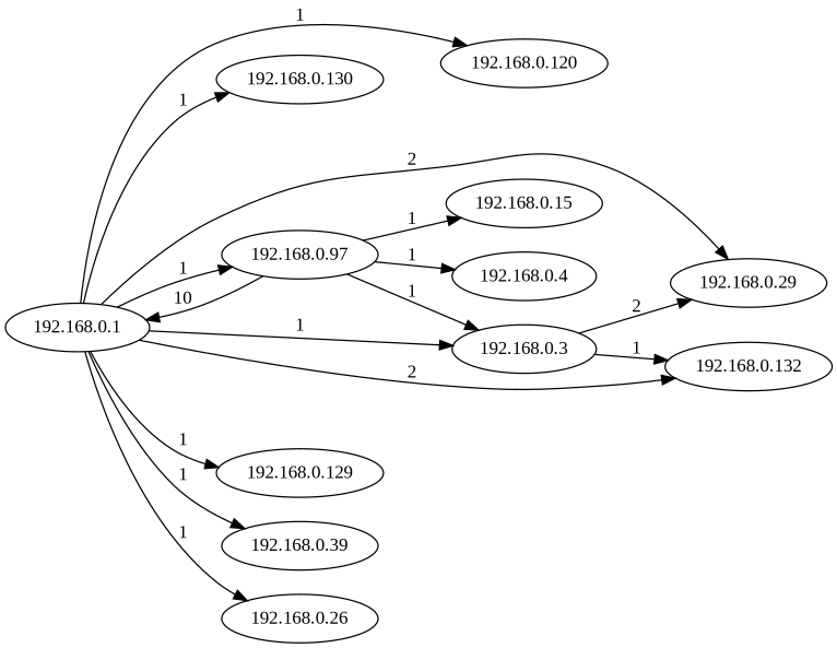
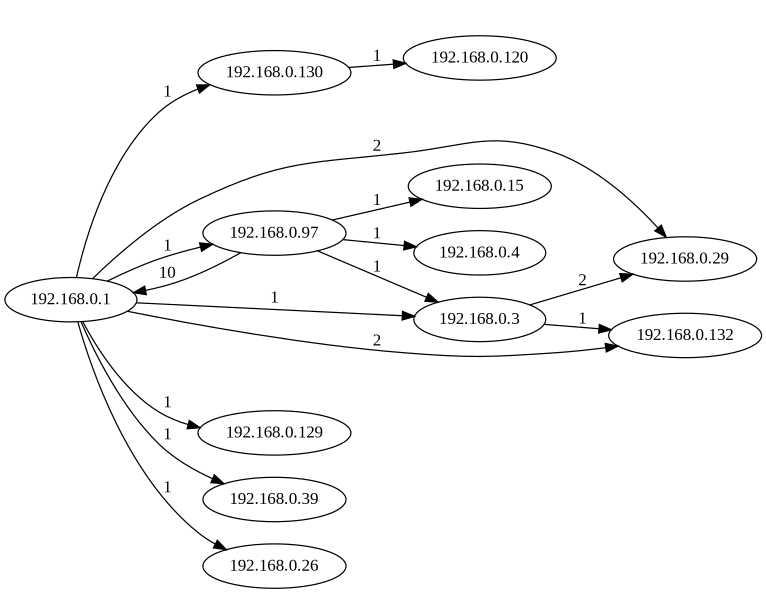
  digraph {
    fontname="Liberation Serif"
    rankdir=LR
    node [fontname="Liberation Serif"]
    edge [fontname="Liberation Serif"]
    "192.168.0.1"
    "192.168.0.120"
    "192.168.0.29"
    "192.168.0.129"
    "192.168.0.3"
    "192.168.0.132"
    "192.168.0.97"
    "192.168.0.130"
    "192.168.0.39"
    "192.168.0.26"
    "192.168.0.15"
    "192.168.0.4"
-   "192.168.0.1" -> "192.168.0.120" [label=1]
+   "192.168.0.130" -> "192.168.0.120" [label=1]
    "192.168.0.1" -> "192.168.0.29" [label=2]
    "192.168.0.1" -> "192.168.0.129" [label=1]
    "192.168.0.1" -> "192.168.0.3" [label=1]
    "192.168.0.1" -> "192.168.0.132" [label=2]
    "192.168.0.1" -> "192.168.0.97" [label=1]
    "192.168.0.1" -> "192.168.0.130" [label=1]
    "192.168.0.1" -> "192.168.0.39" [label=1]
    "192.168.0.1" -> "192.168.0.26" [label=1]
    "192.168.0.3" -> "192.168.0.29" [label=2]
    "192.168.0.3" -> "192.168.0.132" [label=1]
    "192.168.0.97" -> "192.168.0.1" [label=10]
    "192.168.0.97" -> "192.168.0.3" [label=1]
    "192.168.0.97" -> "192.168.0.15" [label=1]
    "192.168.0.97" -> "192.168.0.4" [label=1]
  }
